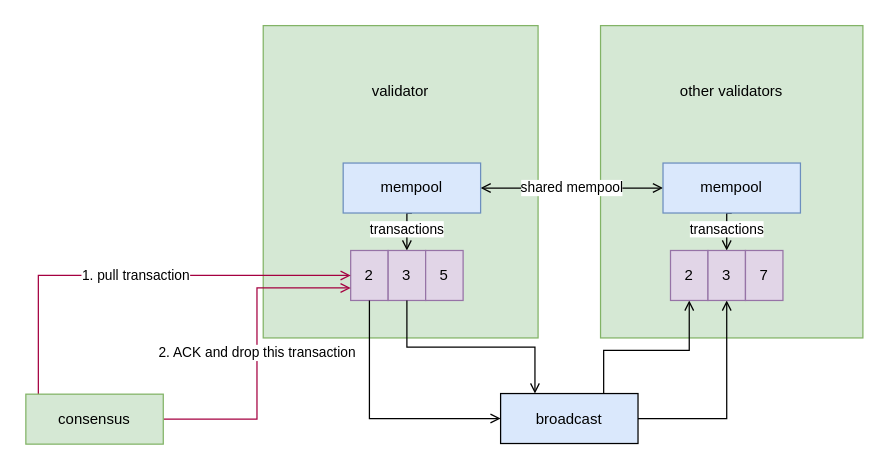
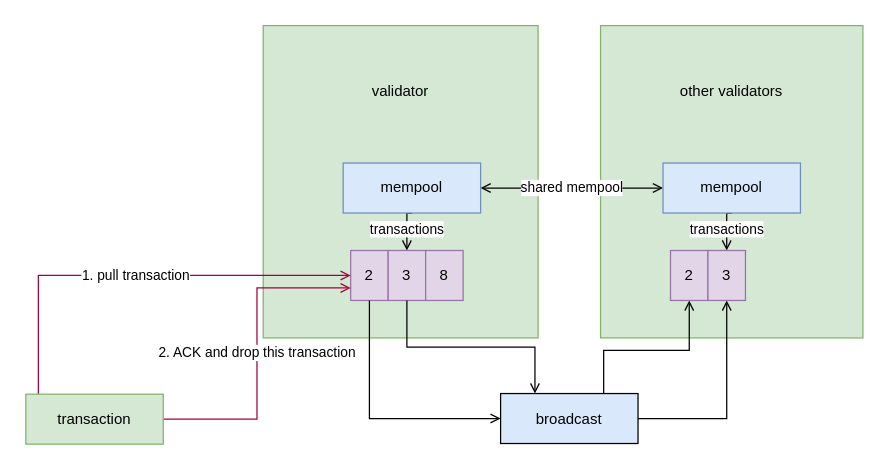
  <mxCell id="0" />
  <mxCell id="1" parent="0" />
  <mxCell id="2" value="validator&lt;br&gt;&lt;br&gt;&lt;br&gt;&lt;br&gt;&lt;br&gt;&lt;br&gt;&lt;br&gt;&lt;br&gt;&lt;br&gt;&lt;br&gt;&lt;br&gt;" style="rounded=0;whiteSpace=wrap;html=1;fillColor=#d5e8d4;strokeColor=#82b366;" vertex="1" parent="1"><mxGeometry x="210" y="20" width="220" height="250" as="geometry" /></mxCell>
  <mxCell id="3" value="other validators&lt;br&gt;&lt;br&gt;&lt;br&gt;&lt;br&gt;&lt;br&gt;&lt;br&gt;&lt;br&gt;&lt;br&gt;&lt;br&gt;&lt;br&gt;&lt;br&gt;" style="rounded=0;whiteSpace=wrap;html=1;fillColor=#d5e8d4;strokeColor=#82b366;" vertex="1" parent="1"><mxGeometry x="480" y="20" width="210" height="250" as="geometry" /></mxCell>
  <mxCell id="4" value="transactions" style="edgeStyle=orthogonalEdgeStyle;rounded=0;orthogonalLoop=1;jettySize=auto;html=1;exitX=0.5;exitY=1;exitDx=0;exitDy=0;entryX=0.5;entryY=0;entryDx=0;entryDy=0;endArrow=open;endFill=0;" edge="1" parent="1" source="6" target="9"><mxGeometry relative="1" as="geometry" /></mxCell>
  <mxCell id="5" value="shared mempool" style="edgeStyle=orthogonalEdgeStyle;rounded=0;orthogonalLoop=1;jettySize=auto;html=1;exitX=1;exitY=0.5;exitDx=0;exitDy=0;entryX=0;entryY=0.5;entryDx=0;entryDy=0;endArrow=open;endFill=0;startArrow=open;startFill=0;" edge="1" parent="1" source="6" target="20"><mxGeometry relative="1" as="geometry" /></mxCell>
  <mxCell id="6" value="mempool" style="rounded=0;whiteSpace=wrap;html=1;fillColor=#dae8fc;strokeColor=#6c8ebf;" vertex="1" parent="1"><mxGeometry x="274" y="130" width="110" height="40" as="geometry" /></mxCell>
  <mxCell id="7" value="" style="group" vertex="1" connectable="0" parent="1"><mxGeometry x="280" y="200" width="90" height="40" as="geometry" /></mxCell>
  <mxCell id="8" value="2" style="rounded=0;whiteSpace=wrap;html=1;fillColor=#e1d5e7;strokeColor=#9673a6;" vertex="1" parent="7"><mxGeometry width="30" height="40" as="geometry" /></mxCell>
  <mxCell id="9" value="3" style="rounded=0;whiteSpace=wrap;html=1;fillColor=#e1d5e7;strokeColor=#9673a6;" vertex="1" parent="7"><mxGeometry x="30" width="30" height="40" as="geometry" /></mxCell>
- <mxCell id="10" value="5" style="rounded=0;whiteSpace=wrap;html=1;fillColor=#e1d5e7;strokeColor=#9673a6;" vertex="1" parent="7"><mxGeometry x="60" width="30" height="40" as="geometry" /></mxCell>
+ <mxCell id="10" value="8" style="rounded=0;whiteSpace=wrap;html=1;fillColor=#e1d5e7;strokeColor=#9673a6;" vertex="1" parent="7"><mxGeometry x="60" width="30" height="40" as="geometry" /></mxCell>
  <mxCell id="11" style="edgeStyle=orthogonalEdgeStyle;rounded=0;orthogonalLoop=1;jettySize=auto;html=1;exitX=0.5;exitY=1;exitDx=0;exitDy=0;endArrow=open;endFill=0;entryX=0;entryY=0.5;entryDx=0;entryDy=0;" edge="1" parent="1" source="8" target="15"><mxGeometry relative="1" as="geometry"><mxPoint x="295" y="300" as="targetPoint" /></mxGeometry></mxCell>
  <mxCell id="12" style="edgeStyle=orthogonalEdgeStyle;rounded=0;orthogonalLoop=1;jettySize=auto;html=1;exitX=0.5;exitY=1;exitDx=0;exitDy=0;endArrow=open;endFill=0;entryX=0.25;entryY=0;entryDx=0;entryDy=0;" edge="1" parent="1" source="9" target="15"><mxGeometry relative="1" as="geometry"><mxPoint x="325" y="300" as="targetPoint" /></mxGeometry></mxCell>
  <mxCell id="13" style="edgeStyle=orthogonalEdgeStyle;rounded=0;orthogonalLoop=1;jettySize=auto;html=1;exitX=0.75;exitY=0;exitDx=0;exitDy=0;entryX=0.5;entryY=1;entryDx=0;entryDy=0;endArrow=open;endFill=0;" edge="1" parent="1" source="15" target="22"><mxGeometry relative="1" as="geometry"><Array as="points"><mxPoint x="483" y="280" /><mxPoint x="551" y="280" /></Array></mxGeometry></mxCell>
  <mxCell id="14" style="edgeStyle=orthogonalEdgeStyle;rounded=0;orthogonalLoop=1;jettySize=auto;html=1;exitX=1;exitY=0.5;exitDx=0;exitDy=0;entryX=0.5;entryY=1;entryDx=0;entryDy=0;endArrow=open;endFill=0;" edge="1" parent="1" source="15" target="23"><mxGeometry relative="1" as="geometry" /></mxCell>
  <mxCell id="15" value="broadcast" style="rounded=0;whiteSpace=wrap;html=1;fillColor=#dae8fc;" vertex="1" parent="1"><mxGeometry x="400" y="314.5" width="110" height="40" as="geometry" /></mxCell>
  <mxCell id="16" value="1. pull transaction" style="edgeStyle=orthogonalEdgeStyle;rounded=0;orthogonalLoop=1;jettySize=auto;html=1;exitX=0.091;exitY=0;exitDx=0;exitDy=0;startArrow=none;startFill=0;endArrow=open;endFill=0;exitPerimeter=0;fillColor=#d80073;strokeColor=#A50040;entryX=0;entryY=0.5;entryDx=0;entryDy=0;" edge="1" parent="1" source="18" target="8"><mxGeometry relative="1" as="geometry"><mxPoint x="220" y="271" as="targetPoint" /></mxGeometry></mxCell>
  <mxCell id="17" value="2. ACK and drop this transaction" style="edgeStyle=orthogonalEdgeStyle;rounded=0;orthogonalLoop=1;jettySize=auto;html=1;exitX=1;exitY=0.5;exitDx=0;exitDy=0;entryX=0;entryY=0.75;entryDx=0;entryDy=0;startArrow=none;startFill=0;endArrow=open;endFill=0;fillColor=#d80073;strokeColor=#A50040;" edge="1" parent="1" source="18" target="8"><mxGeometry relative="1" as="geometry" /></mxCell>
- <mxCell id="18" value="consensus" style="rounded=0;whiteSpace=wrap;html=1;fillColor=#d5e8d4;strokeColor=#82b366;" vertex="1" parent="1"><mxGeometry x="20" y="315" width="110" height="40" as="geometry" /></mxCell>
+ <mxCell id="18" value="transaction" style="rounded=0;whiteSpace=wrap;html=1;fillColor=#d5e8d4;strokeColor=#82b366;" vertex="1" parent="1"><mxGeometry x="20" y="315" width="110" height="40" as="geometry" /></mxCell>
  <mxCell id="19" value="transactions" style="edgeStyle=orthogonalEdgeStyle;rounded=0;orthogonalLoop=1;jettySize=auto;html=1;exitX=0.5;exitY=1;exitDx=0;exitDy=0;entryX=0.5;entryY=0;entryDx=0;entryDy=0;endArrow=open;endFill=0;" edge="1" parent="1" source="20" target="23"><mxGeometry relative="1" as="geometry" /></mxCell>
  <mxCell id="20" value="mempool" style="rounded=0;whiteSpace=wrap;html=1;fillColor=#dae8fc;strokeColor=#6c8ebf;" vertex="1" parent="1"><mxGeometry x="530" y="130" width="110" height="40" as="geometry" /></mxCell>
  <mxCell id="21" value="" style="group" vertex="1" connectable="0" parent="1"><mxGeometry x="536" y="200" width="90" height="40" as="geometry" /></mxCell>
  <mxCell id="22" value="2" style="rounded=0;whiteSpace=wrap;html=1;fillColor=#e1d5e7;strokeColor=#9673a6;" vertex="1" parent="21"><mxGeometry width="30" height="40" as="geometry" /></mxCell>
  <mxCell id="23" value="3" style="rounded=0;whiteSpace=wrap;html=1;fillColor=#e1d5e7;strokeColor=#9673a6;" vertex="1" parent="21"><mxGeometry x="30" width="30" height="40" as="geometry" /></mxCell>
- <mxCell id="24" value="7" style="rounded=0;whiteSpace=wrap;html=1;fillColor=#e1d5e7;strokeColor=#9673a6;" vertex="1" parent="21"><mxGeometry x="60" width="30" height="40" as="geometry" /></mxCell>
